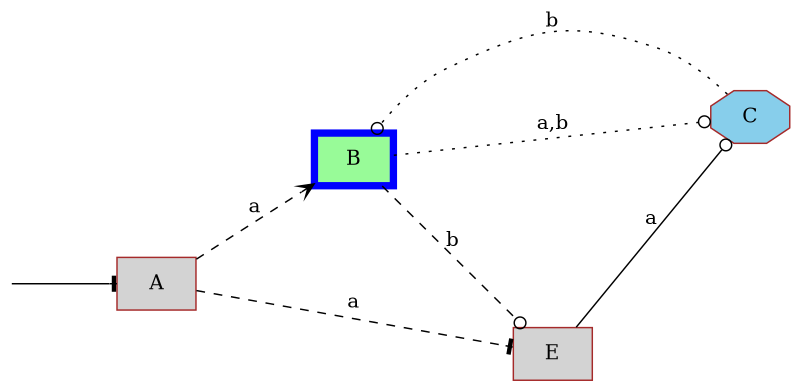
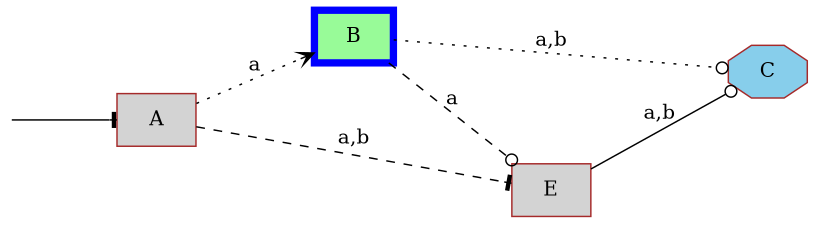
  digraph {
    nodesep=1.0
    rankdir=LR
    ranksep=1.0
    node [shape=box style=filled color=brown fillcolor=lightgrey]
    edge [arrowhead=odot style=dotted]
    "$" [shape=point style=invis width=0 color="" fillcolor=""]
    A
    B [color=blue fillcolor=palegreen penwidth=5]
    E
    C [fillcolor=skyblue shape=octagon]
    "$" -> A [arrowhead=tee style=solid]
-   A -> B [arrowhead=vee label=a style=dashed]
-   A -> E [arrowhead=tee label=a style=dashed]
-   B -> E [label=b style=dashed]
+   A -> B [arrowhead=vee label=a]
+   A -> E [arrowhead=tee label="a,b" style=dashed]
+   B -> E [label=a style=dashed]
    B -> C [label="a,b"]
-   E -> C [label=a style=solid]
-   C -> B [label=b]
+   E -> C [label="a,b" style=solid]
  }
